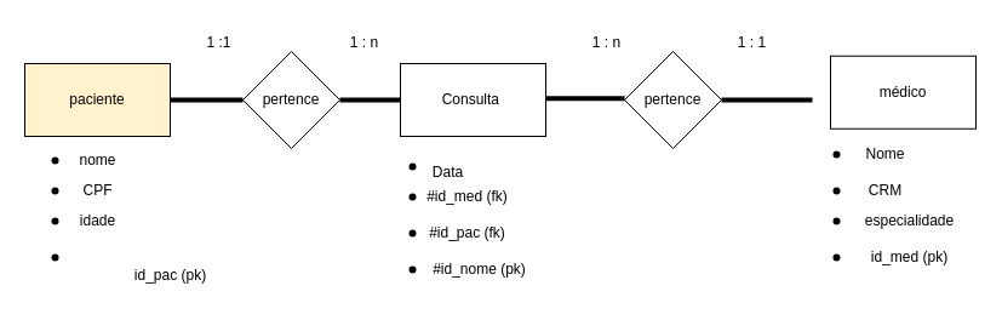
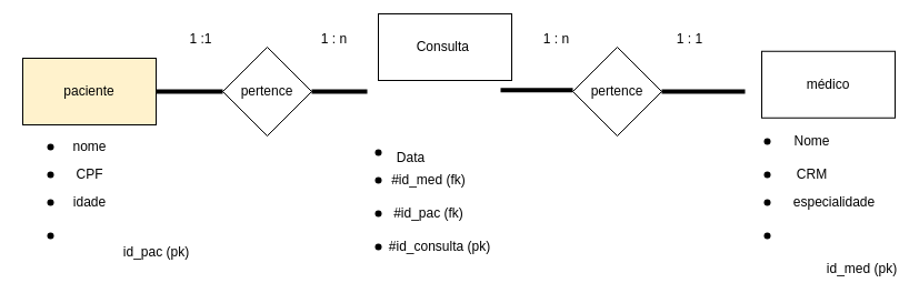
  <mxCell id="0" />
  <mxCell id="1" parent="0" />
  <mxCell id="2" value="paciente" style="rounded=0;whiteSpace=wrap;html=1;fillColor=#fff2cc;" vertex="1" parent="1"><mxGeometry x="20" y="52" width="120" height="60" as="geometry" /></mxCell>
  <mxCell id="3" value="pertence&lt;br&gt;" style="rhombus;whiteSpace=wrap;html=1;" vertex="1" parent="1"><mxGeometry x="200" y="42" width="80" height="80" as="geometry" /></mxCell>
  <mxCell id="4" value="médico" style="rounded=0;whiteSpace=wrap;html=1;" vertex="1" parent="1"><mxGeometry x="685" y="45.75" width="120" height="60" as="geometry" /></mxCell>
  <mxCell id="5" value="" style="shape=waypoint;sketch=0;fillStyle=solid;size=6;pointerEvents=1;points=[];fillColor=none;resizable=0;rotatable=0;perimeter=centerPerimeter;snapToPoint=1;" vertex="1" parent="1"><mxGeometry x="35" y="122" width="20" height="20" as="geometry" /></mxCell>
  <mxCell id="6" value="nome" style="text;html=1;align=center;verticalAlign=middle;resizable=0;points=[];autosize=1;strokeColor=none;fillColor=none;" vertex="1" parent="1"><mxGeometry x="55" y="117" width="50" height="30" as="geometry" /></mxCell>
  <mxCell id="7" value="" style="shape=waypoint;sketch=0;fillStyle=solid;size=6;pointerEvents=1;points=[];fillColor=none;resizable=0;rotatable=0;perimeter=centerPerimeter;snapToPoint=1;" vertex="1" parent="1"><mxGeometry x="35" y="147" width="20" height="20" as="geometry" /></mxCell>
  <mxCell id="8" value="idade" style="text;html=1;align=center;verticalAlign=middle;resizable=0;points=[];autosize=1;strokeColor=none;fillColor=none;" vertex="1" parent="1"><mxGeometry x="55" y="167" width="50" height="30" as="geometry" /></mxCell>
  <mxCell id="9" value="" style="shape=waypoint;sketch=0;fillStyle=solid;size=6;pointerEvents=1;points=[];fillColor=none;resizable=0;rotatable=0;perimeter=centerPerimeter;snapToPoint=1;" vertex="1" parent="1"><mxGeometry x="35" y="172" width="20" height="20" as="geometry" /></mxCell>
  <mxCell id="10" value="CPF" style="text;html=1;align=center;verticalAlign=middle;resizable=0;points=[];autosize=1;strokeColor=none;fillColor=none;" vertex="1" parent="1"><mxGeometry x="55" y="142" width="50" height="30" as="geometry" /></mxCell>
  <mxCell id="11" value="" style="shape=waypoint;sketch=0;fillStyle=solid;size=6;pointerEvents=1;points=[];fillColor=none;resizable=0;rotatable=0;perimeter=centerPerimeter;snapToPoint=1;" vertex="1" parent="1"><mxGeometry x="680" y="117" width="20" height="20" as="geometry" /></mxCell>
  <mxCell id="12" value="Nome&lt;br&gt;" style="text;html=1;align=center;verticalAlign=middle;resizable=0;points=[];autosize=1;strokeColor=none;fillColor=none;" vertex="1" parent="1"><mxGeometry x="700" y="112" width="60" height="30" as="geometry" /></mxCell>
  <mxCell id="13" value="" style="shape=waypoint;sketch=0;fillStyle=solid;size=6;pointerEvents=1;points=[];fillColor=none;resizable=0;rotatable=0;perimeter=centerPerimeter;snapToPoint=1;" vertex="1" parent="1"><mxGeometry x="680" y="147" width="20" height="20" as="geometry" /></mxCell>
  <mxCell id="14" value="CRM" style="text;html=1;align=center;verticalAlign=middle;resizable=0;points=[];autosize=1;strokeColor=none;fillColor=none;" vertex="1" parent="1"><mxGeometry x="705" y="142" width="50" height="30" as="geometry" /></mxCell>
  <mxCell id="15" value="" style="shape=waypoint;sketch=0;fillStyle=solid;size=6;pointerEvents=1;points=[];fillColor=none;resizable=0;rotatable=0;perimeter=centerPerimeter;snapToPoint=1;" vertex="1" parent="1"><mxGeometry x="680" y="172" width="20" height="20" as="geometry" /></mxCell>
  <mxCell id="16" value="especialidade" style="text;html=1;align=center;verticalAlign=middle;resizable=0;points=[];autosize=1;strokeColor=none;fillColor=none;" vertex="1" parent="1"><mxGeometry x="700" y="167" width="100" height="30" as="geometry" /></mxCell>
  <mxCell id="17" value="" style="line;strokeWidth=4;html=1;perimeter=backbonePerimeter;points=[];outlineConnect=0;" vertex="1" parent="1"><mxGeometry x="140" y="77" width="60" height="10" as="geometry" /></mxCell>
  <mxCell id="18" value="" style="line;strokeWidth=4;html=1;perimeter=backbonePerimeter;points=[];outlineConnect=0;" vertex="1" parent="1"><mxGeometry x="280" y="77" width="50" height="10" as="geometry" /></mxCell>
  <mxCell id="19" value="pertence&lt;br&gt;" style="rhombus;whiteSpace=wrap;html=1;" vertex="1" parent="1"><mxGeometry x="515" y="42" width="80" height="80" as="geometry" /></mxCell>
  <mxCell id="20" value="" style="line;strokeWidth=4;html=1;perimeter=backbonePerimeter;points=[];outlineConnect=0;" vertex="1" parent="1"><mxGeometry x="450" y="79.5" width="65" height="2.5" as="geometry" /></mxCell>
- <mxCell id="21" value="Consulta&amp;nbsp;" style="rounded=0;whiteSpace=wrap;html=1;" vertex="1" parent="1"><mxGeometry x="330" y="52" width="120" height="60" as="geometry" /></mxCell>
+ <mxCell id="21" value="Consulta&amp;nbsp;" style="rounded=0;whiteSpace=wrap;html=1;" vertex="1" parent="1"><mxGeometry x="340" y="12" width="120" height="60" as="geometry" /></mxCell>
  <mxCell id="22" value="" style="line;strokeWidth=4;html=1;perimeter=backbonePerimeter;points=[];outlineConnect=0;" vertex="1" parent="1"><mxGeometry x="595" y="52" width="75" height="60" as="geometry" /></mxCell>
  <mxCell id="23" value="" style="shape=waypoint;sketch=0;fillStyle=solid;size=6;pointerEvents=1;points=[];fillColor=none;resizable=0;rotatable=0;perimeter=centerPerimeter;snapToPoint=1;" vertex="1" parent="1"><mxGeometry x="35" y="202" width="20" height="20" as="geometry" /></mxCell>
  <mxCell id="24" value="id_pac (pk)" style="text;html=1;align=center;verticalAlign=middle;resizable=0;points=[];autosize=1;strokeColor=none;fillColor=none;" vertex="1" parent="1"><mxGeometry x="100" y="212" width="80" height="30" as="geometry" /></mxCell>
  <mxCell id="25" value="" style="shape=waypoint;sketch=0;fillStyle=solid;size=6;pointerEvents=1;points=[];fillColor=none;resizable=0;rotatable=0;perimeter=centerPerimeter;snapToPoint=1;" vertex="1" parent="1"><mxGeometry x="680" y="202" width="20" height="20" as="geometry" /></mxCell>
- <mxCell id="26" value="id_med (pk)" style="text;html=1;align=center;verticalAlign=middle;resizable=0;points=[];autosize=1;strokeColor=none;fillColor=none;" vertex="1" parent="1"><mxGeometry x="705" y="197" width="90" height="30" as="geometry" /></mxCell>
+ <mxCell id="26" value="id_med (pk)" style="text;html=1;align=center;verticalAlign=middle;resizable=0;points=[];autosize=1;strokeColor=none;fillColor=none;" vertex="1" parent="1"><mxGeometry x="730" y="227" width="90" height="30" as="geometry" /></mxCell>
  <mxCell id="27" value="" style="shape=waypoint;sketch=0;fillStyle=solid;size=6;pointerEvents=1;points=[];fillColor=none;resizable=0;rotatable=0;perimeter=centerPerimeter;snapToPoint=1;" vertex="1" parent="1"><mxGeometry x="330" y="127" width="20" height="20" as="geometry" /></mxCell>
  <mxCell id="28" value="" style="shape=waypoint;sketch=0;fillStyle=solid;size=6;pointerEvents=1;points=[];fillColor=none;resizable=0;rotatable=0;perimeter=centerPerimeter;snapToPoint=1;" vertex="1" parent="1"><mxGeometry x="330" y="152" width="20" height="20" as="geometry" /></mxCell>
  <mxCell id="29" value="" style="shape=waypoint;sketch=0;fillStyle=solid;size=6;pointerEvents=1;points=[];fillColor=none;resizable=0;rotatable=0;perimeter=centerPerimeter;snapToPoint=1;" vertex="1" parent="1"><mxGeometry x="330" y="182" width="20" height="20" as="geometry" /></mxCell>
  <mxCell id="30" value="#id_med (fk)" style="text;html=1;align=center;verticalAlign=middle;resizable=0;points=[];autosize=1;strokeColor=none;fillColor=none;" vertex="1" parent="1"><mxGeometry x="340" y="147" width="90" height="30" as="geometry" /></mxCell>
  <mxCell id="31" value="#id_pac (fk)" style="text;html=1;align=center;verticalAlign=middle;resizable=0;points=[];autosize=1;strokeColor=none;fillColor=none;" vertex="1" parent="1"><mxGeometry x="340" y="177" width="90" height="30" as="geometry" /></mxCell>
  <mxCell id="32" value="" style="shape=waypoint;sketch=0;fillStyle=solid;size=6;pointerEvents=1;points=[];fillColor=none;resizable=0;rotatable=0;perimeter=centerPerimeter;snapToPoint=1;" vertex="1" parent="1"><mxGeometry x="330" y="212" width="20" height="20" as="geometry" /></mxCell>
- <mxCell id="33" value="#id_nome (pk)" style="text;html=1;align=center;verticalAlign=middle;resizable=0;points=[];autosize=1;strokeColor=none;fillColor=none;" vertex="1" parent="1"><mxGeometry x="340" y="207" width="110" height="30" as="geometry" /></mxCell>
+ <mxCell id="33" value="#id_consulta (pk)" style="text;html=1;align=center;verticalAlign=middle;resizable=0;points=[];autosize=1;strokeColor=none;fillColor=none;" vertex="1" parent="1"><mxGeometry x="340" y="207" width="110" height="30" as="geometry" /></mxCell>
  <mxCell id="34" value="Data" style="text;html=1;align=center;verticalAlign=middle;resizable=0;points=[];autosize=1;strokeColor=none;fillColor=none;" vertex="1" parent="1"><mxGeometry x="344" y="127" width="50" height="30" as="geometry" /></mxCell>
  <mxCell id="35" value="1 :1" style="text;html=1;align=center;verticalAlign=middle;resizable=0;points=[];autosize=1;strokeColor=none;fillColor=none;" vertex="1" parent="1"><mxGeometry x="160" y="20" width="40" height="30" as="geometry" /></mxCell>
  <mxCell id="36" value="1 : n" style="text;html=1;align=center;verticalAlign=middle;resizable=0;points=[];autosize=1;strokeColor=none;fillColor=none;" vertex="1" parent="1"><mxGeometry x="275" y="20" width="50" height="30" as="geometry" /></mxCell>
  <mxCell id="37" value="1 : n" style="text;html=1;align=center;verticalAlign=middle;resizable=0;points=[];autosize=1;strokeColor=none;fillColor=none;" vertex="1" parent="1"><mxGeometry x="475" y="20" width="50" height="30" as="geometry" /></mxCell>
  <mxCell id="38" value="1 : 1" style="text;html=1;align=center;verticalAlign=middle;resizable=0;points=[];autosize=1;strokeColor=none;fillColor=none;" vertex="1" parent="1"><mxGeometry x="595" y="20" width="50" height="30" as="geometry" /></mxCell>
